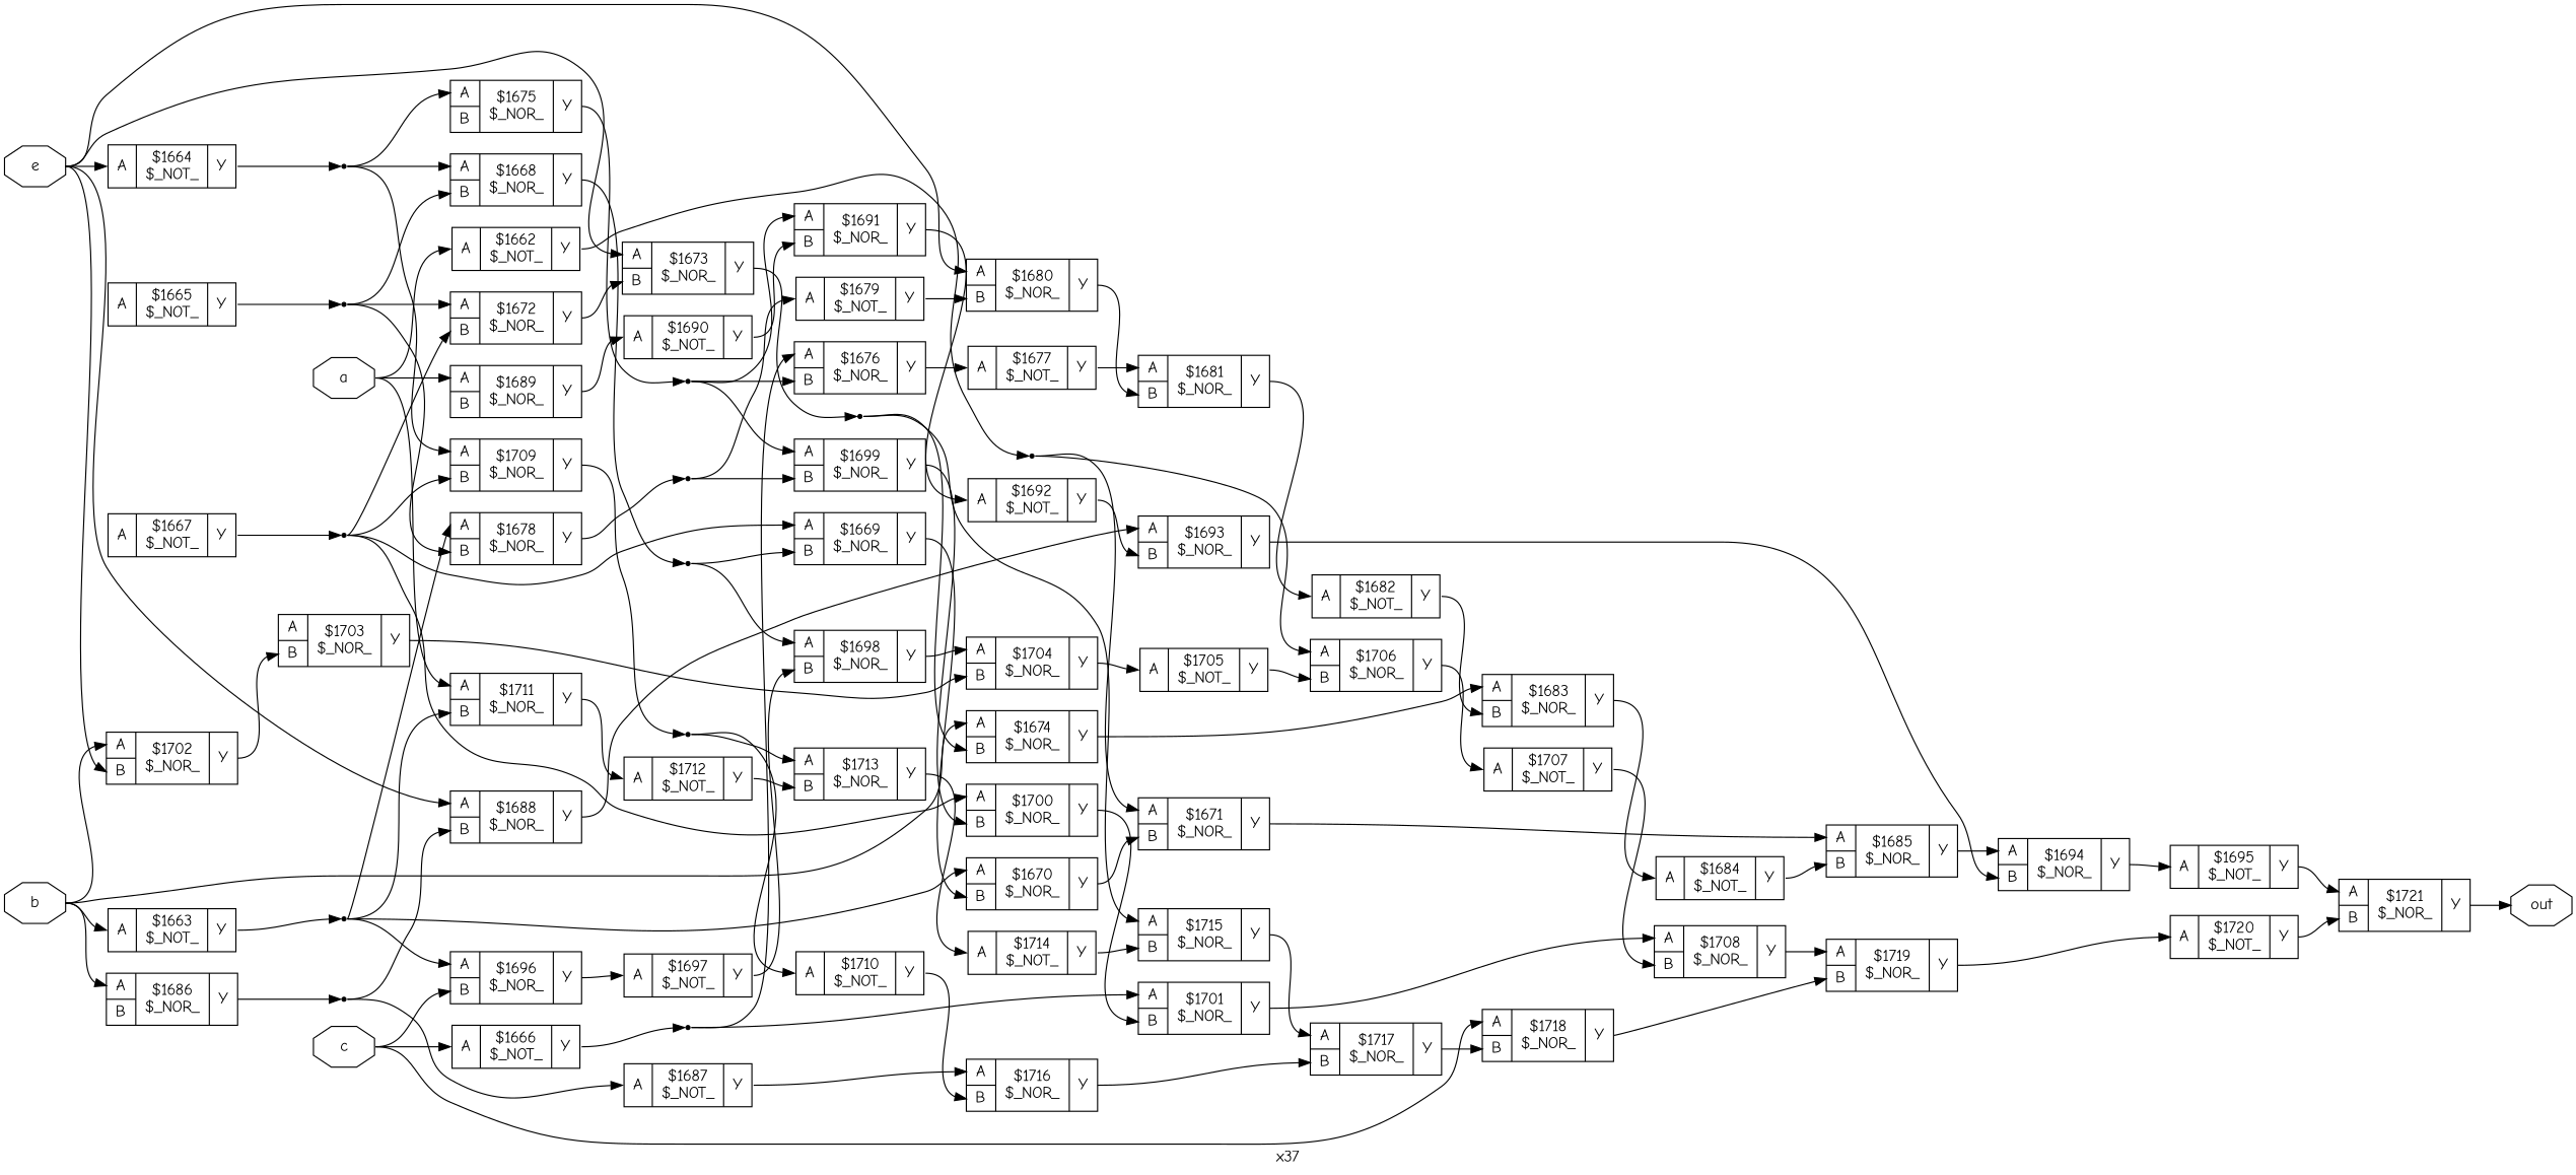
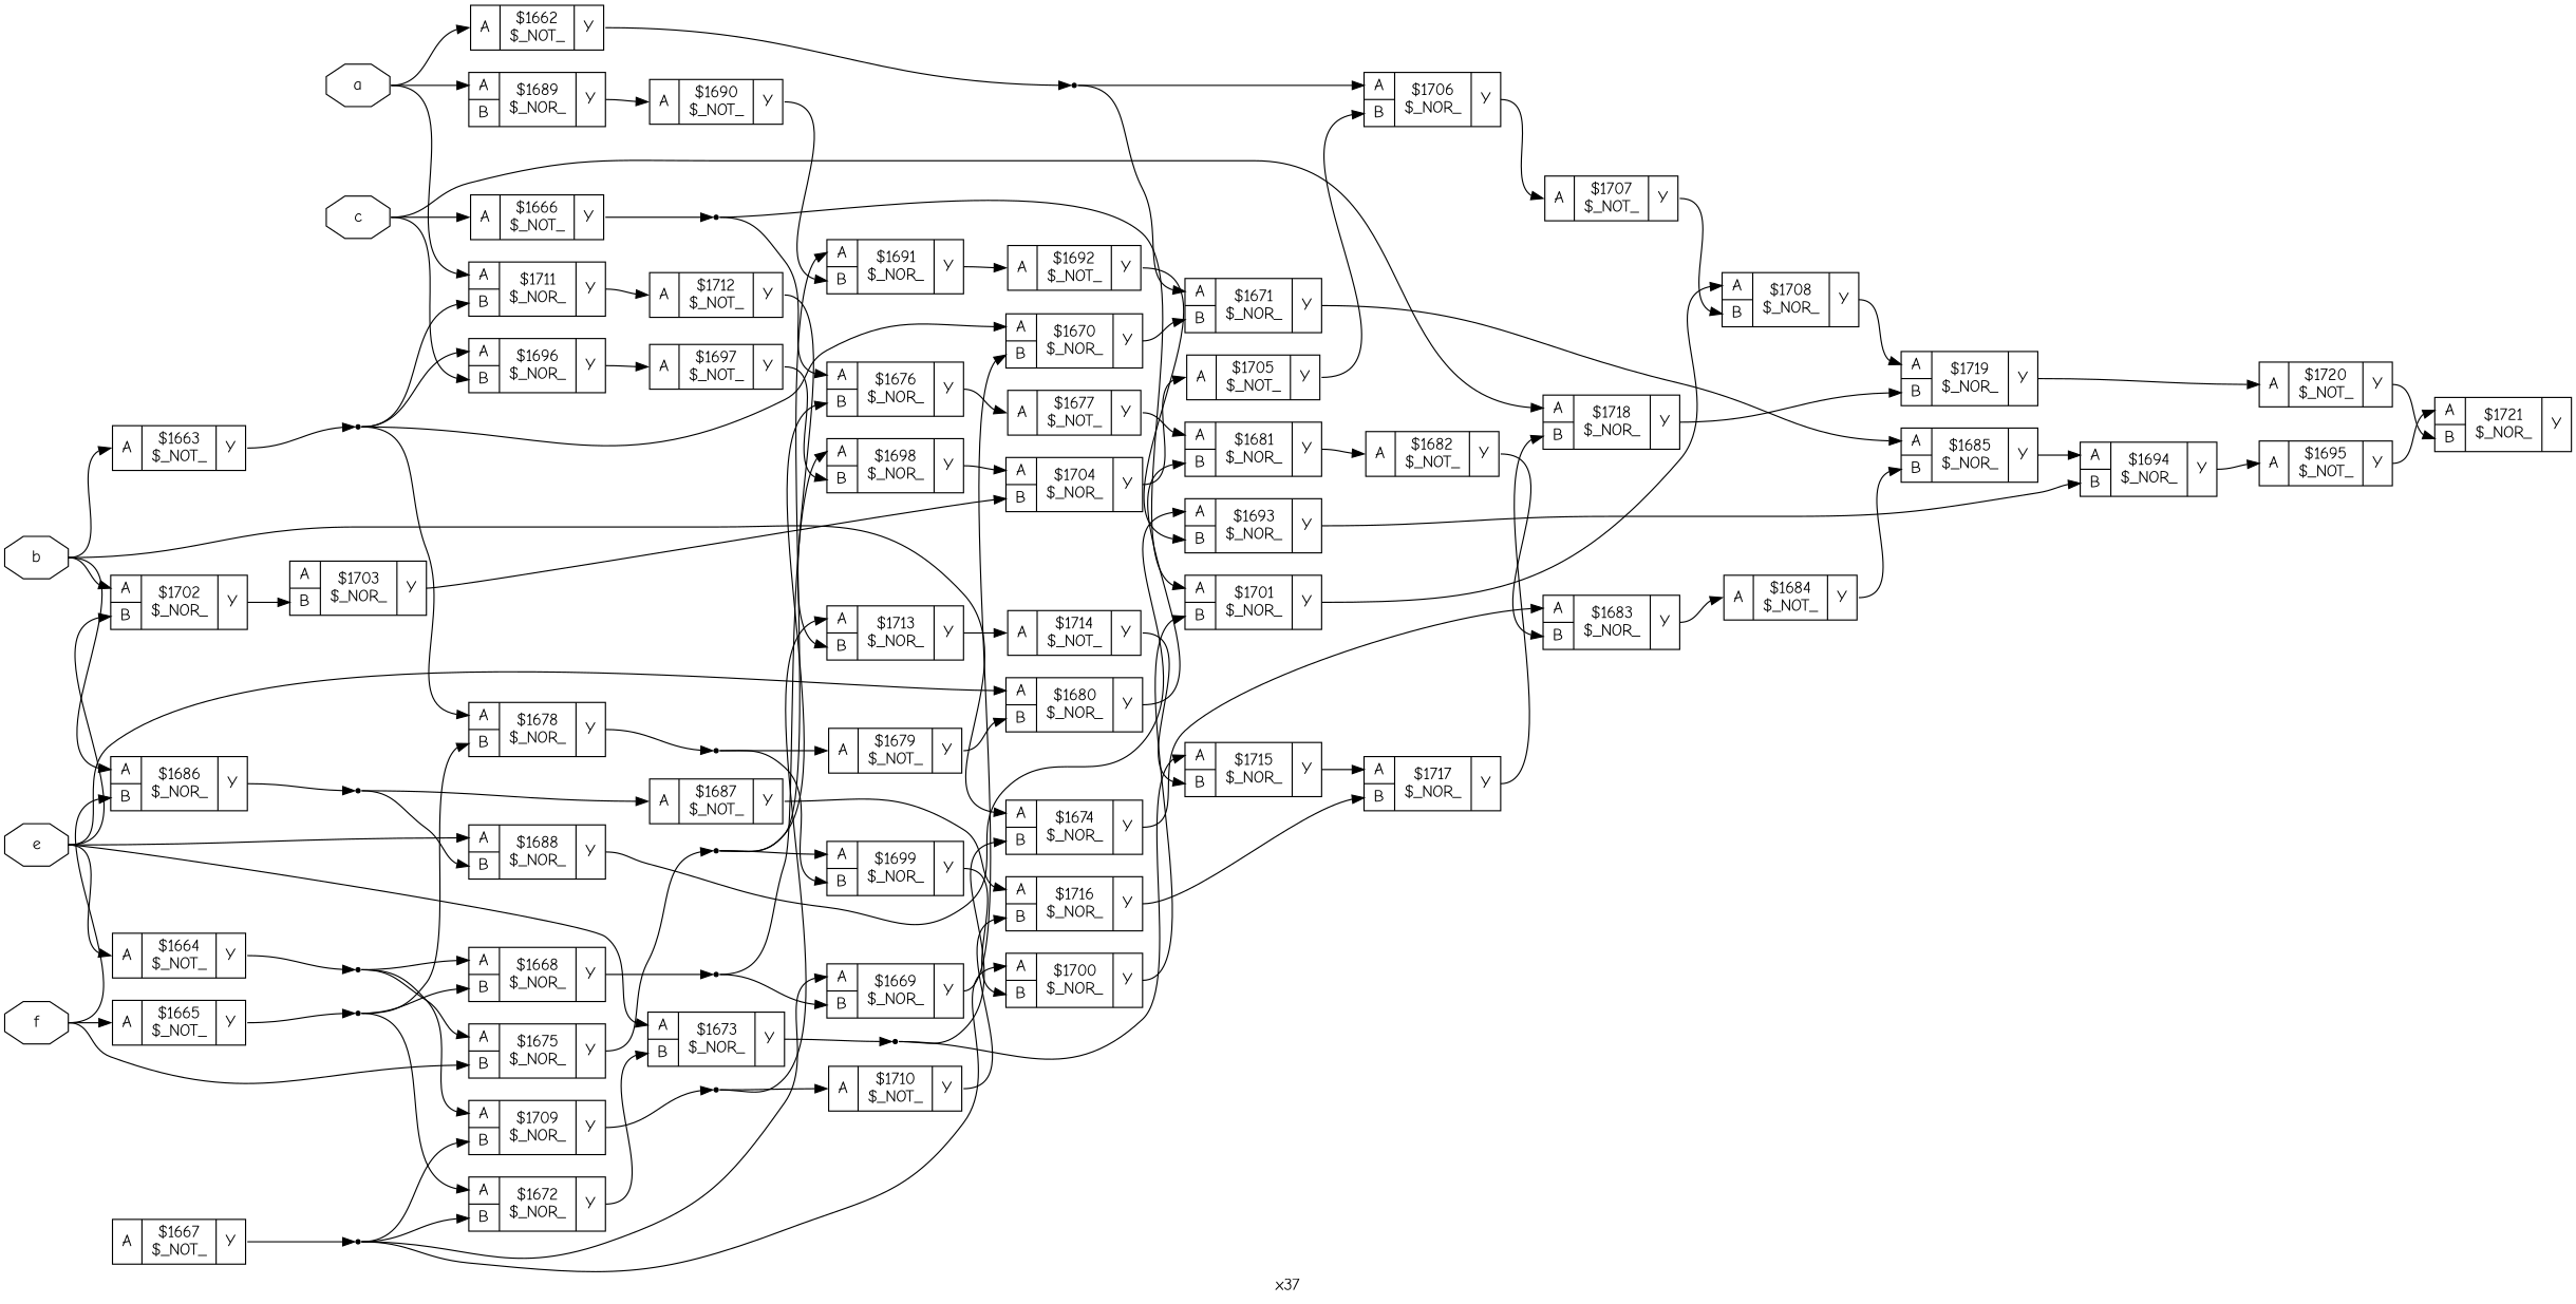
  digraph {
    fontname="Comic Neue"
    label=x37
    rankdir=LR
    remincross=true
    node [fontname="Comic Neue" shape=record]
    edge [color=black fontname="Comic Neue" headport="p67:w" tailport="p68:e"]
    n60 [color=black fontcolor=black label=a shape=octagon]
    c69 [label="{{<p67> A}|$1662\n$_NOT_|{<p68> Y}}"]
    c97 [label="{{<p67> A|<p75> B}|$1689\n$_NOR_|{<p68> Y}}"]
    c119 [label="{{<p67> A|<p75> B}|$1711\n$_NOR_|{<p68> Y}}"]
    n58 [shape=point]
    c98 [label="{{<p67> A}|$1690\n$_NOT_|{<p68> Y}}"]
    c120 [label="{{<p67> A}|$1712\n$_NOT_|{<p68> Y}}"]
    n61 [color=black fontcolor=black label=b shape=octagon]
    c70 [label="{{<p67> A}|$1663\n$_NOT_|{<p68> Y}}"]
    c82 [label="{{<p67> A|<p75> B}|$1674\n$_NOR_|{<p68> Y}}"]
    c94 [label="{{<p67> A|<p75> B}|$1686\n$_NOR_|{<p68> Y}}"]
    c110 [label="{{<p67> A|<p75> B}|$1702\n$_NOR_|{<p68> Y}}"]
    n59 [shape=point]
    c91 [label="{{<p67> A|<p75> B}|$1683\n$_NOR_|{<p68> Y}}"]
    n23 [shape=point]
    c111 [label="{{<p67> A|<p75> B}|$1703\n$_NOR_|{<p68> Y}}"]
    n62 [color=black fontcolor=black label=c shape=octagon]
    c73 [label="{{<p67> A}|$1666\n$_NOT_|{<p68> Y}}"]
    c104 [label="{{<p67> A|<p75> B}|$1696\n$_NOR_|{<p68> Y}}"]
    c126 [label="{{<p67> A|<p75> B}|$1718\n$_NOR_|{<p68> Y}}"]
    n3 [shape=point]
    c105 [label="{{<p67> A}|$1697\n$_NOT_|{<p68> Y}}"]
    c127 [label="{{<p67> A|<p75> B}|$1719\n$_NOR_|{<p68> Y}}"]
    c74 [label="{{<p67> A}|$1667\n$_NOT_|{<p68> Y}}"]
    n4 [shape=point]
    c112 [label="{{<p67> A|<p75> B}|$1704\n$_NOR_|{<p68> Y}}"]
    n64 [color=black fontcolor=black label=e shape=octagon]
    c71 [label="{{<p67> A}|$1664\n$_NOT_|{<p68> Y}}"]
    c81 [label="{{<p67> A|<p75> B}|$1673\n$_NOR_|{<p68> Y}}"]
    c88 [label="{{<p67> A|<p75> B}|$1680\n$_NOR_|{<p68> Y}}"]
    c96 [label="{{<p67> A|<p75> B}|$1688\n$_NOR_|{<p68> Y}}"]
    n1 [shape=point]
    n10 [shape=point]
    c89 [label="{{<p67> A|<p75> B}|$1681\n$_NOR_|{<p68> Y}}"]
    c101 [label="{{<p67> A|<p75> B}|$1693\n$_NOR_|{<p68> Y}}"]
+   n65 [color=black fontcolor=black label=f shape=octagon]
    c72 [label="{{<p67> A}|$1665\n$_NOT_|{<p68> Y}}"]
    c83 [label="{{<p67> A|<p75> B}|$1675\n$_NOR_|{<p68> Y}}"]
    n2 [shape=point]
    n12 [shape=point]
-   n66 [color=black fontcolor=black label=out shape=octagon]
    c79 [label="{{<p67> A|<p75> B}|$1671\n$_NOR_|{<p68> Y}}"]
    c114 [label="{{<p67> A|<p75> B}|$1706\n$_NOR_|{<p68> Y}}"]
    c78 [label="{{<p67> A|<p75> B}|$1670\n$_NOR_|{<p68> Y}}"]
    c86 [label="{{<p67> A|<p75> B}|$1678\n$_NOR_|{<p68> Y}}"]
    c76 [label="{{<p67> A|<p75> B}|$1668\n$_NOR_|{<p68> Y}}"]
    c117 [label="{{<p67> A|<p75> B}|$1709\n$_NOR_|{<p68> Y}}"]
    c80 [label="{{<p67> A|<p75> B}|$1672\n$_NOR_|{<p68> Y}}"]
    c84 [label="{{<p67> A|<p75> B}|$1676\n$_NOR_|{<p68> Y}}"]
    c109 [label="{{<p67> A|<p75> B}|$1701\n$_NOR_|{<p68> Y}}"]
    c77 [label="{{<p67> A|<p75> B}|$1669\n$_NOR_|{<p68> Y}}"]
    c108 [label="{{<p67> A|<p75> B}|$1700\n$_NOR_|{<p68> Y}}"]
    n5 [shape=point]
    c106 [label="{{<p67> A|<p75> B}|$1698\n$_NOR_|{<p68> Y}}"]
    c93 [label="{{<p67> A|<p75> B}|$1685\n$_NOR_|{<p68> Y}}"]
    c102 [label="{{<p67> A|<p75> B}|$1694\n$_NOR_|{<p68> Y}}"]
    c123 [label="{{<p67> A|<p75> B}|$1715\n$_NOR_|{<p68> Y}}"]
    c92 [label="{{<p67> A}|$1684\n$_NOT_|{<p68> Y}}"]
    c99 [label="{{<p67> A|<p75> B}|$1691\n$_NOR_|{<p68> Y}}"]
    c107 [label="{{<p67> A|<p75> B}|$1699\n$_NOR_|{<p68> Y}}"]
    c85 [label="{{<p67> A}|$1677\n$_NOT_|{<p68> Y}}"]
    c90 [label="{{<p67> A}|$1682\n$_NOT_|{<p68> Y}}"]
    n15 [shape=point]
    c87 [label="{{<p67> A}|$1679\n$_NOT_|{<p68> Y}}"]
    c103 [label="{{<p67> A}|$1695\n$_NOT_|{<p68> Y}}"]
    c95 [label="{{<p67> A}|$1687\n$_NOT_|{<p68> Y}}"]
    c124 [label="{{<p67> A|<p75> B}|$1716\n$_NOR_|{<p68> Y}}"]
    c125 [label="{{<p67> A|<p75> B}|$1717\n$_NOR_|{<p68> Y}}"]
    c100 [label="{{<p67> A}|$1692\n$_NOT_|{<p68> Y}}"]
    c129 [label="{{<p67> A|<p75> B}|$1721\n$_NOR_|{<p68> Y}}"]
    c113 [label="{{<p67> A}|$1705\n$_NOT_|{<p68> Y}}"]
    c116 [label="{{<p67> A|<p75> B}|$1708\n$_NOR_|{<p68> Y}}"]
    c115 [label="{{<p67> A}|$1707\n$_NOT_|{<p68> Y}}"]
    c128 [label="{{<p67> A}|$1720\n$_NOT_|{<p68> Y}}"]
    n46 [shape=point]
    c118 [label="{{<p67> A}|$1710\n$_NOT_|{<p68> Y}}"]
    c121 [label="{{<p67> A|<p75> B}|$1713\n$_NOR_|{<p68> Y}}"]
    c122 [label="{{<p67> A}|$1714\n$_NOT_|{<p68> Y}}"]
    n60 -> c69 [tailport=e]
    n60 -> c97 [tailport=e]
    n60 -> c119 [tailport=e]
    c69 -> n58 [headport=w]
    c97 -> c98
    c119 -> c120
    n58 -> c79 [tailport=e]
    n58 -> c114 [tailport=e]
    c98 -> c99 [headport="p75:w"]
    c120 -> c121 [headport="p75:w"]
    n61 -> c70 [tailport=e]
    n61 -> c82 [tailport=e]
    n61 -> c94 [tailport=e]
    n61 -> c110 [tailport=e]
    c70 -> n59 [headport=w]
    c82 -> c91
    c94 -> n23 [headport=w]
    c110 -> c111 [headport="p75:w"]
    n59 -> c119 [headport="p75:w" tailport=e]
    n59 -> c104 [tailport=e]
    n59 -> c78 [tailport=e]
    n59 -> c86 [tailport=e]
    c91 -> c92
    n23 -> c96 [headport="p75:w" tailport=e]
    n23 -> c95 [tailport=e]
    c111 -> c112 [headport="p75:w"]
    n62 -> c73 [tailport=e]
    n62 -> c104 [headport="p75:w" tailport=e]
    n62 -> c126 [tailport=e]
    c73 -> n3 [headport=w]
    c104 -> c105
    c126 -> c127 [headport="p75:w"]
    n3 -> c84 [tailport=e]
    n3 -> c109 [tailport=e]
    c105 -> c106 [headport="p75:w"]
    c127 -> c128
    c74 -> n4 [headport=w]
    n4 -> c117 [headport="p75:w" tailport=e]
    n4 -> c80 [headport="p75:w" tailport=e]
    n4 -> c77 [tailport=e]
    n4 -> c108 [tailport=e]
    c112 -> c113
    n64 -> c110 [headport="p75:w" tailport=e]
    n64 -> c71 [tailport=e]
    n64 -> c81 [tailport=e]
    n64 -> c88 [tailport=e]
    n64 -> c96 [tailport=e]
    c71 -> n1 [headport=w]
    c81 -> n10 [headport=w]
    c88 -> c89 [headport="p75:w"]
    c96 -> c101
    n1 -> c83 [tailport=e]
    n1 -> c76 [tailport=e]
    n1 -> c117 [tailport=e]
    n10 -> c82 [headport="p75:w" tailport=e]
    n10 -> c123 [tailport=e]
    c89 -> c90
    c101 -> c102 [headport="p75:w"]
+   n65 -> c94 [headport="p75:w" tailport=e]
+   n65 -> c72 [tailport=e]
+   n65 -> c83 [headport="p75:w" tailport=e]
    c72 -> n2 [headport=w]
    c83 -> n12 [headport=w]
    n2 -> c86 [headport="p75:w" tailport=e]
    n2 -> c76 [headport="p75:w" tailport=e]
    n2 -> c80 [tailport=e]
    n12 -> c84 [headport="p75:w" tailport=e]
    n12 -> c99 [tailport=e]
    n12 -> c107 [tailport=e]
    c79 -> c93
    c114 -> c115
    c78 -> c79 [headport="p75:w"]
    c86 -> n15 [headport=w]
    c76 -> n5 [headport=w]
    c117 -> n46 [headport=w]
    c80 -> c81 [headport="p75:w"]
    c84 -> c85
    c109 -> c116
    c77 -> c78 [headport="p75:w"]
    c108 -> c109 [headport="p75:w"]
    n5 -> c77 [headport="p75:w" tailport=e]
    n5 -> c106 [tailport=e]
    c106 -> c112
    c93 -> c102
    c102 -> c103
    c123 -> c125
    c92 -> c93 [headport="p75:w"]
    c99 -> c100
    c107 -> c108 [headport="p75:w"]
    c85 -> c89
    c90 -> c91 [headport="p75:w"]
    n15 -> c107 [headport="p75:w" tailport=e]
    n15 -> c87 [tailport=e]
    c87 -> c88 [headport="p75:w"]
    c103 -> c129
    c95 -> c124
    c124 -> c125 [headport="p75:w"]
    c125 -> c126 [headport="p75:w"]
    c100 -> c101 [headport="p75:w"]
-   c129 -> n66 [headport=w]
    c113 -> c114 [headport="p75:w"]
    c116 -> c127
    c115 -> c116 [headport="p75:w"]
    c128 -> c129 [headport="p75:w"]
    n46 -> c118 [tailport=e]
    n46 -> c121 [tailport=e]
    c118 -> c124 [headport="p75:w"]
    c121 -> c122
    c122 -> c123 [headport="p75:w"]
  }
